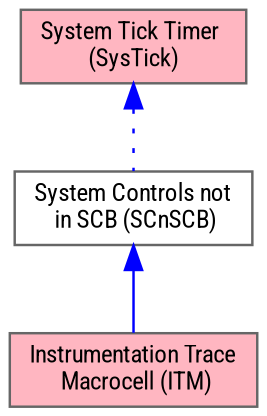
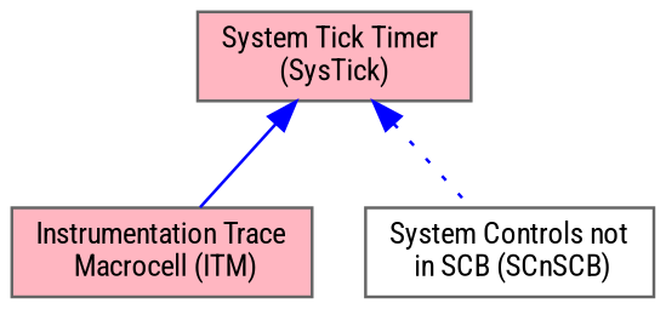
  digraph {
    fontname="Roboto Condensed"
    rankdir=TB
    node [color=grey40 fillcolor=lightpink fontname="Roboto Condensed" fontsize=10 shape=box style=filled]
    edge [color=blue dir=back fontname="Roboto Condensed" fontsize=10 labelfontname=Helvetica labelfontsize=10 shape=plaintext]
    n1 [height=0.2 label="Instrumentation Trace\l Macrocell (ITM)" width=0.4]
    n2 [fillcolor=white height=0.2 label="System Controls not\l in SCB (SCnSCB)" width=0.4]
    n3 [color=gray40 fontcolor=black height=0.2 label="System Tick Timer \l(SysTick)" width=0.4]
-   n2 -> n1 [style=solid]
+   n3 -> n1 [style=solid]
    n3 -> n2 [style=dotted]
  }
